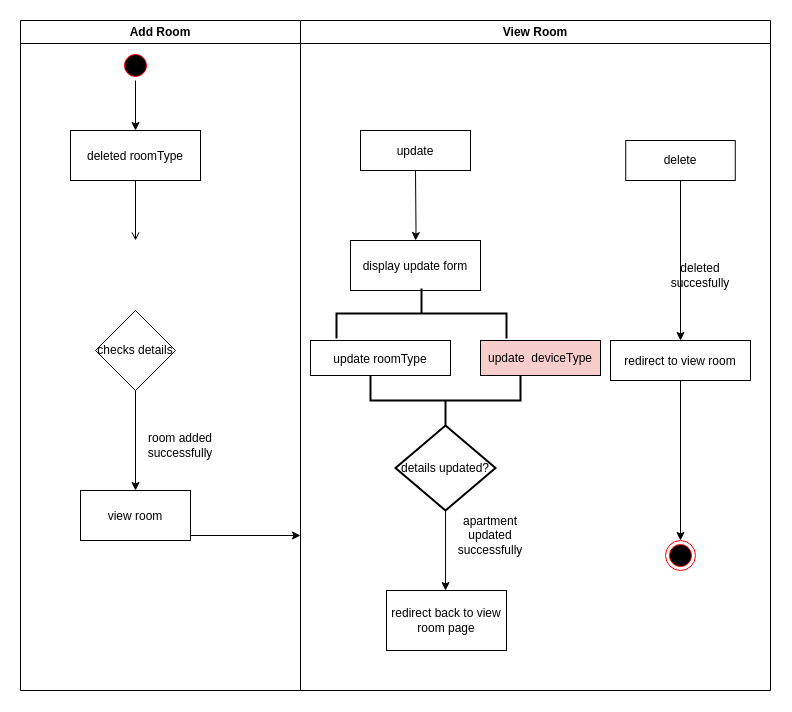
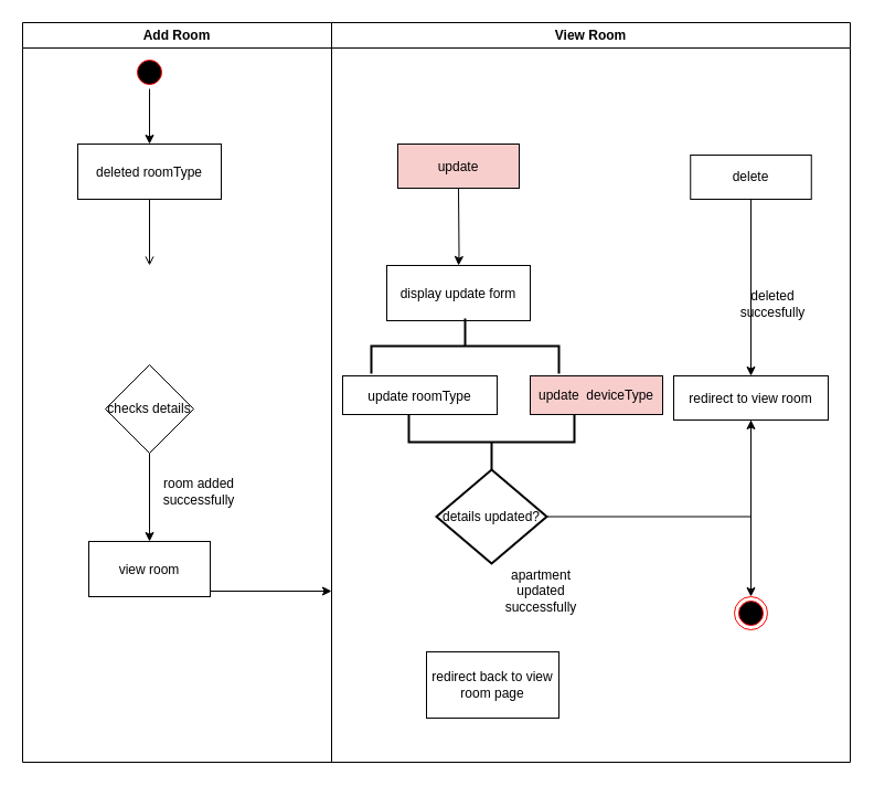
  <mxCell id="0" />
  <mxCell id="1" parent="0" />
  <mxCell id="2" value="Add Room" style="swimlane;whiteSpace=wrap;labelBackgroundColor=none;" vertex="1" parent="1"><mxGeometry x="20" y="20" width="280" height="670" as="geometry" /></mxCell>
  <mxCell id="3" value="deleted roomType" style="labelBackgroundColor=none;" vertex="1" parent="2"><mxGeometry x="50" y="110" width="130" height="50" as="geometry" /></mxCell>
  <mxCell id="4" value="" style="endArrow=open;endFill=1;rounded=0;labelBackgroundColor=none;fontColor=default;" edge="1" parent="2"><mxGeometry relative="1" as="geometry"><mxPoint x="115" y="160" as="sourcePoint" /><mxPoint x="115" y="220" as="targetPoint" /></mxGeometry></mxCell>
  <mxCell id="5" value="view room" style="labelBackgroundColor=none;" vertex="1" parent="2"><mxGeometry x="60" y="470" width="110" height="50" as="geometry" /></mxCell>
  <mxCell id="6" style="edgeStyle=orthogonalEdgeStyle;rounded=0;orthogonalLoop=1;jettySize=auto;html=1;entryX=0.5;entryY=0;entryDx=0;entryDy=0;entryPerimeter=0;labelBackgroundColor=none;fontColor=default;" edge="1" parent="2" source="7" target="5"><mxGeometry relative="1" as="geometry" /></mxCell>
- <mxCell id="7" value="checks details" style="rhombus;whiteSpace=wrap;html=1;labelBackgroundColor=none;" vertex="1" parent="2"><mxGeometry x="75" y="290" width="80" height="80" as="geometry" /></mxCell>
+ <mxCell id="7" value="checks details" style="rhombus;whiteSpace=wrap;html=1;labelBackgroundColor=none;" vertex="1" parent="2"><mxGeometry x="75" y="310" width="80" height="80" as="geometry" /></mxCell>
  <mxCell id="8" value="room added successfully" style="text;html=1;strokeColor=none;fillColor=none;align=center;verticalAlign=middle;whiteSpace=wrap;rounded=0;labelBackgroundColor=none;" vertex="1" parent="2"><mxGeometry x="130" y="420" width="60" height="10" as="geometry" /></mxCell>
  <mxCell id="9" style="edgeStyle=orthogonalEdgeStyle;rounded=0;orthogonalLoop=1;jettySize=auto;html=1;entryX=0.5;entryY=0;entryDx=0;entryDy=0;" edge="1" parent="2" source="10" target="3"><mxGeometry relative="1" as="geometry" /></mxCell>
  <mxCell id="10" value="" style="ellipse;html=1;shape=startState;fillColor=#000000;strokeColor=#ff0000;" vertex="1" parent="2"><mxGeometry x="100" y="30" width="30" height="30" as="geometry" /></mxCell>
  <mxCell id="11" value="View Room" style="swimlane;whiteSpace=wrap;labelBackgroundColor=none;" vertex="1" parent="1"><mxGeometry x="300" y="20" width="470" height="670" as="geometry" /></mxCell>
- <mxCell id="12" value="update" style="labelBackgroundColor=none;" vertex="1" parent="11"><mxGeometry x="60" y="110" width="110" height="40" as="geometry" /></mxCell>
+ <mxCell id="12" value="update" style="labelBackgroundColor=none;fillColor=#f8cecc;" vertex="1" parent="11"><mxGeometry x="60" y="110" width="110" height="40" as="geometry" /></mxCell>
  <mxCell id="13" value="display update form" style="labelBackgroundColor=none;" vertex="1" parent="11"><mxGeometry x="50" y="220" width="130" height="50" as="geometry" /></mxCell>
  <mxCell id="14" value="update roomType" style="labelBackgroundColor=none;" vertex="1" parent="11"><mxGeometry x="10" y="320" width="140" height="35" as="geometry" /></mxCell>
  <mxCell id="15" value="redirect to view room" style="labelBackgroundColor=none;" vertex="1" parent="11"><mxGeometry x="310" y="320" width="140" height="40" as="geometry" /></mxCell>
  <mxCell id="16" value="delete" style="rounded=0;whiteSpace=wrap;html=1;labelBackgroundColor=none;" vertex="1" parent="11"><mxGeometry x="325.25" y="120" width="109.5" height="40" as="geometry" /></mxCell>
  <mxCell id="17" value="" style="strokeWidth=2;html=1;shape=mxgraph.flowchart.annotation_2;align=left;labelPosition=right;pointerEvents=1;direction=south;labelBackgroundColor=none;" vertex="1" parent="11"><mxGeometry x="36" y="268" width="170" height="50" as="geometry" /></mxCell>
  <mxCell id="18" value="update&amp;nbsp; deviceType" style="rounded=0;whiteSpace=wrap;html=1;labelBackgroundColor=none;fillColor=#f8cecc;" vertex="1" parent="11"><mxGeometry x="180" y="320" width="120" height="35" as="geometry" /></mxCell>
  <mxCell id="19" value="" style="strokeWidth=2;html=1;shape=mxgraph.flowchart.annotation_2;align=left;labelPosition=right;pointerEvents=1;direction=north;labelBackgroundColor=none;" vertex="1" parent="11"><mxGeometry x="70" y="355" width="150" height="50" as="geometry" /></mxCell>
- <mxCell id="20" style="edgeStyle=orthogonalEdgeStyle;rounded=0;orthogonalLoop=1;jettySize=auto;html=1;entryX=0.492;entryY=0;entryDx=0;entryDy=0;entryPerimeter=0;labelBackgroundColor=none;fontColor=default;" edge="1" parent="11" source="21" target="23"><mxGeometry relative="1" as="geometry" /></mxCell>
+ <mxCell id="20" style="edgeStyle=orthogonalEdgeStyle;rounded=0;orthogonalLoop=1;jettySize=auto;html=1;labelBackgroundColor=none;fontColor=default;" edge="1" parent="11" source="21" target="15"><mxGeometry relative="1" as="geometry" /></mxCell>
  <mxCell id="21" value="details updated?" style="strokeWidth=2;html=1;shape=mxgraph.flowchart.decision;whiteSpace=wrap;labelBackgroundColor=none;" vertex="1" parent="11"><mxGeometry x="95" y="405" width="100" height="85" as="geometry" /></mxCell>
  <mxCell id="22" value="apartment updated successfully" style="text;html=1;strokeColor=none;fillColor=none;align=center;verticalAlign=middle;whiteSpace=wrap;rounded=0;labelBackgroundColor=none;" vertex="1" parent="11"><mxGeometry x="160" y="500" width="60" height="30" as="geometry" /></mxCell>
  <mxCell id="23" value="redirect back to view room page" style="rounded=0;whiteSpace=wrap;html=1;labelBackgroundColor=none;" vertex="1" parent="11"><mxGeometry x="86" y="570" width="120" height="60" as="geometry" /></mxCell>
  <mxCell id="24" value="" style="ellipse;html=1;shape=endState;fillColor=#000000;strokeColor=#ff0000;" vertex="1" parent="11"><mxGeometry x="365" y="520" width="30" height="30" as="geometry" /></mxCell>
  <mxCell id="25" style="edgeStyle=orthogonalEdgeStyle;rounded=0;orthogonalLoop=1;jettySize=auto;html=1;labelBackgroundColor=none;fontColor=default;" edge="1" parent="1"><mxGeometry relative="1" as="geometry"><mxPoint x="300" y="535" as="targetPoint" /><mxPoint x="190" y="535" as="sourcePoint" /></mxGeometry></mxCell>
  <mxCell id="26" value="deleted succesfully" style="text;html=1;strokeColor=none;fillColor=none;align=center;verticalAlign=middle;whiteSpace=wrap;rounded=0;labelBackgroundColor=none;" vertex="1" parent="1"><mxGeometry x="670" y="260" width="60" height="30" as="geometry" /></mxCell>
  <mxCell id="27" style="edgeStyle=orthogonalEdgeStyle;rounded=0;orthogonalLoop=1;jettySize=auto;html=1;labelBackgroundColor=none;fontColor=default;" edge="1" parent="1"><mxGeometry relative="1" as="geometry"><mxPoint x="680" y="340" as="targetPoint" /><mxPoint x="680" y="180" as="sourcePoint" /></mxGeometry></mxCell>
  <mxCell id="28" style="edgeStyle=orthogonalEdgeStyle;rounded=0;orthogonalLoop=1;jettySize=auto;html=1;" edge="1" parent="1"><mxGeometry relative="1" as="geometry"><mxPoint x="680" y="540" as="targetPoint" /><mxPoint x="680" y="380" as="sourcePoint" /></mxGeometry></mxCell>
  <mxCell id="29" style="edgeStyle=orthogonalEdgeStyle;rounded=0;orthogonalLoop=1;jettySize=auto;html=1;entryX=-0.96;entryY=0.535;entryDx=0;entryDy=0;entryPerimeter=0;labelBackgroundColor=none;fontColor=default;startArrow=none;" edge="1" parent="1" target="17"><mxGeometry relative="1" as="geometry"><mxPoint x="415" y="170" as="sourcePoint" /></mxGeometry></mxCell>
